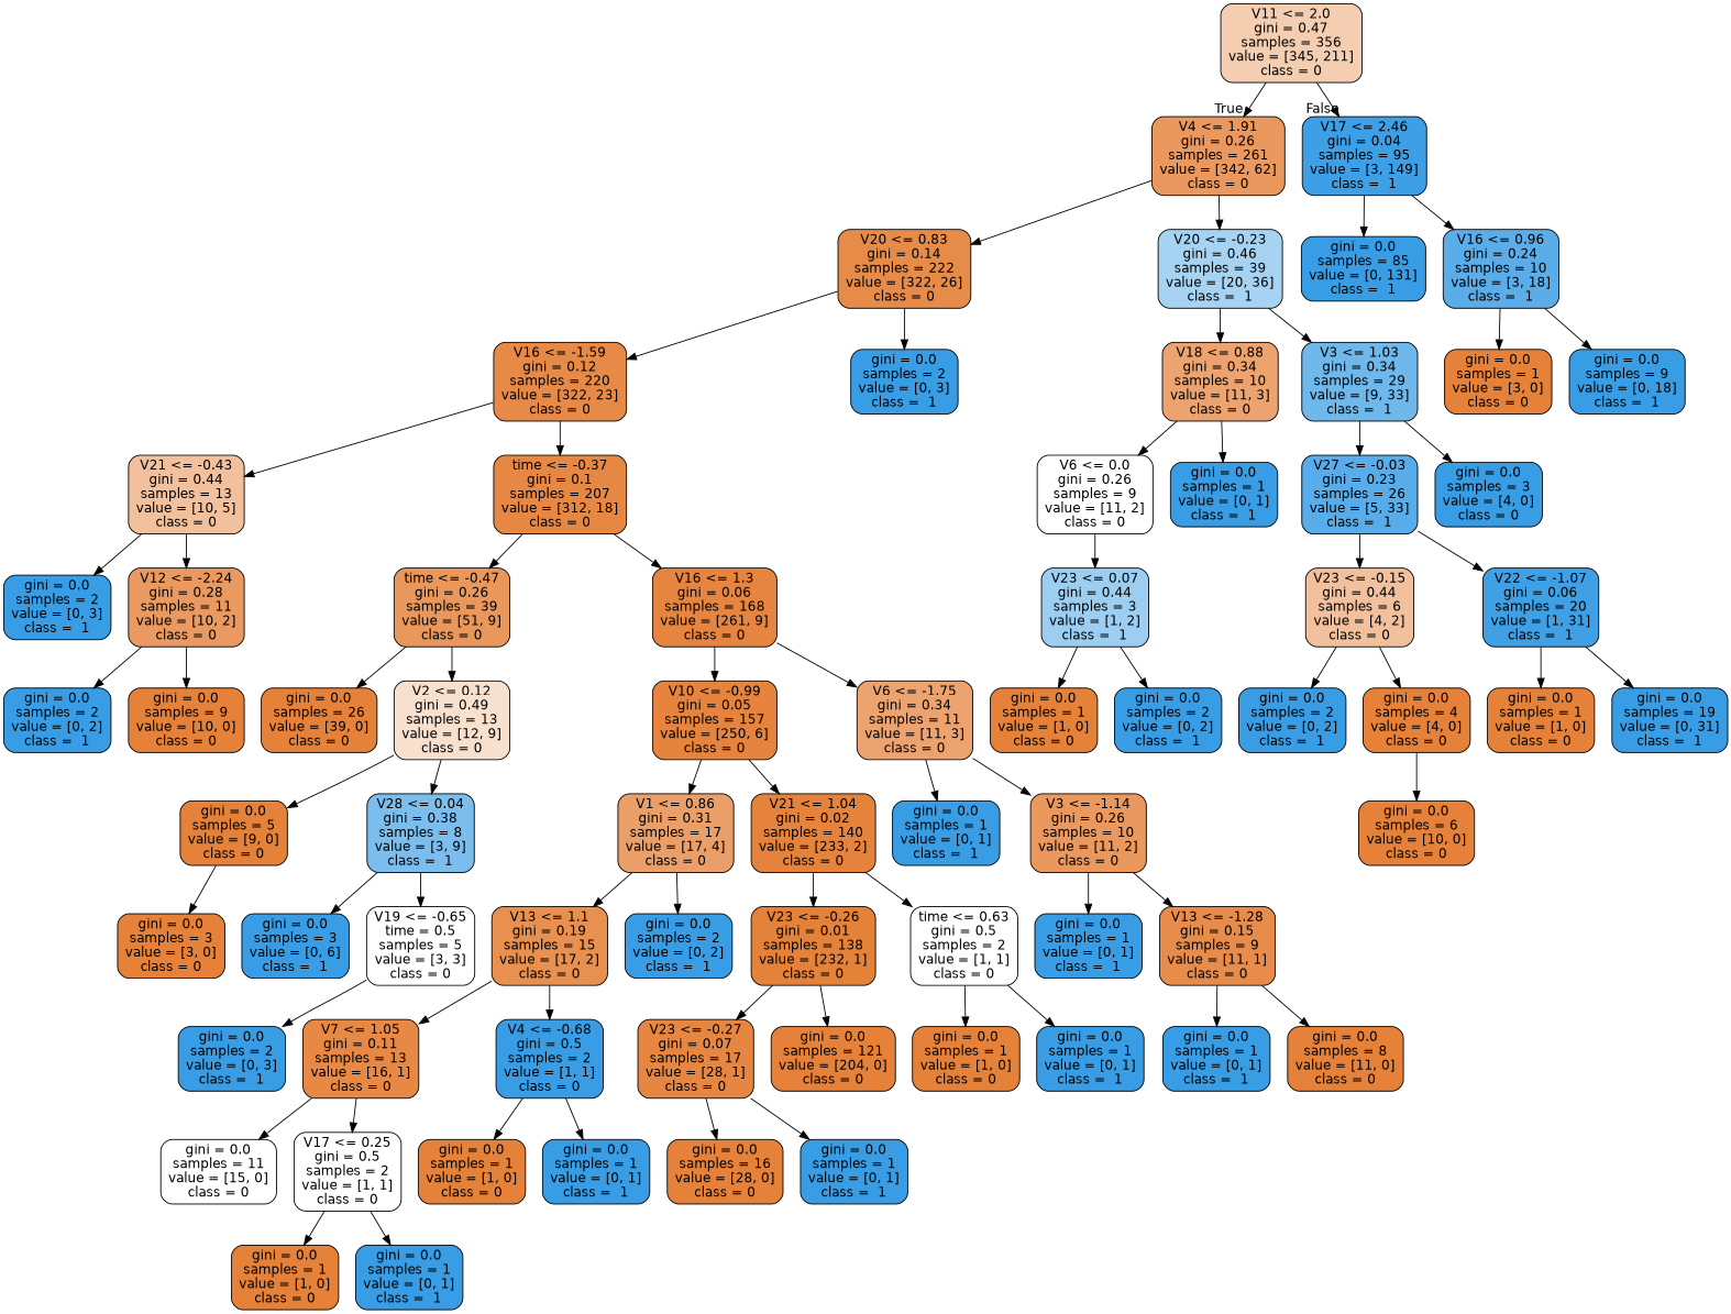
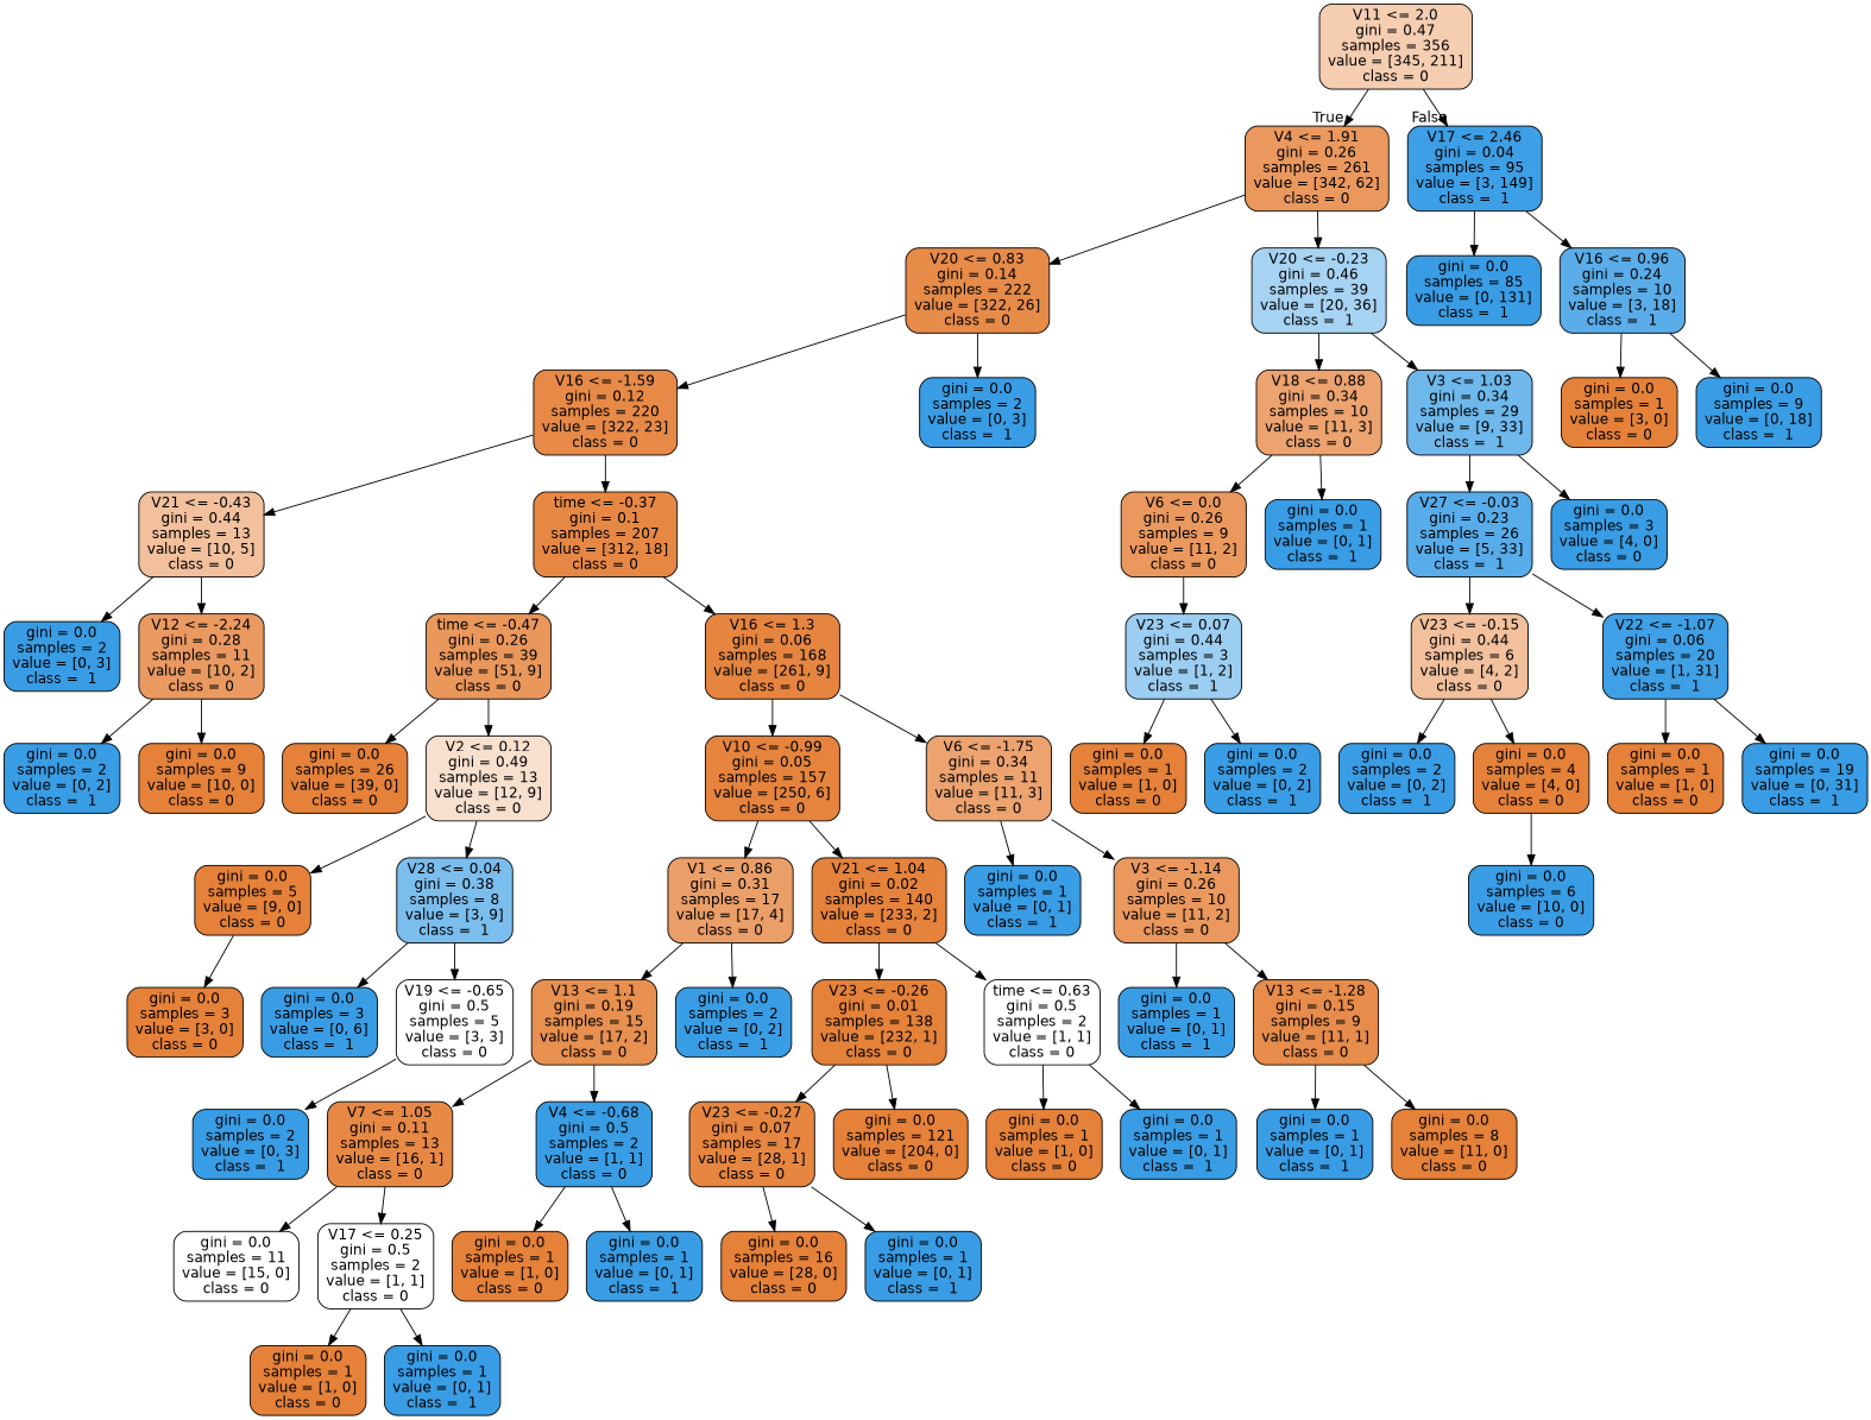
  digraph {
    node [color=black fillcolor="#399de5" fontname=helvetica shape=box style="filled, rounded"]
    edge [fontname=helvetica]
    n1 [fillcolor="#f5ceb2" label="V11 <= 2.0\ngini = 0.47\nsamples = 356\nvalue = [345, 211]\nclass = 0"]
    n2 [fillcolor="#ea985d" label="V4 <= 1.91\ngini = 0.26\nsamples = 261\nvalue = [342, 62]\nclass = 0"]
    n3 [fillcolor="#3d9fe6" label="V17 <= 2.46\ngini = 0.04\nsamples = 95\nvalue = [3, 149]\nclass =  1"]
    n4 [fillcolor="#e78b49" label="V20 <= 0.83\ngini = 0.14\nsamples = 222\nvalue = [322, 26]\nclass = 0"]
    n5 [fillcolor="#a7d3f3" label="V20 <= -0.23\ngini = 0.46\nsamples = 39\nvalue = [20, 36]\nclass =  1"]
    n6 [label="gini = 0.0\nsamples = 85\nvalue = [0, 131]\nclass =  1"]
    n7 [fillcolor="#5aade9" label="V16 <= 0.96\ngini = 0.24\nsamples = 10\nvalue = [3, 18]\nclass =  1"]
    n8 [fillcolor="#e78a47" label="V16 <= -1.59\ngini = 0.12\nsamples = 220\nvalue = [322, 23]\nclass = 0"]
    n9 [label="gini = 0.0\nsamples = 2\nvalue = [0, 3]\nclass =  1"]
    n10 [fillcolor="#eca36f" label="V18 <= 0.88\ngini = 0.34\nsamples = 10\nvalue = [11, 3]\nclass = 0"]
    n11 [fillcolor="#6fb8ec" label="V3 <= 1.03\ngini = 0.34\nsamples = 29\nvalue = [9, 33]\nclass =  1"]
    n12 [fillcolor="#f2c09c" label="V21 <= -0.43\ngini = 0.44\nsamples = 13\nvalue = [10, 5]\nclass = 0"]
    n13 [fillcolor="#e68844" label="time <= -0.37\ngini = 0.1\nsamples = 207\nvalue = [312, 18]\nclass = 0"]
    n14 [label="gini = 0.0\nsamples = 2\nvalue = [0, 3]\nclass =  1"]
    n15 [fillcolor="#ea9a61" label="V12 <= -2.24\ngini = 0.28\nsamples = 11\nvalue = [10, 2]\nclass = 0"]
    n16 [fillcolor="#ea975c" label="time <= -0.47\ngini = 0.26\nsamples = 39\nvalue = [51, 9]\nclass = 0"]
    n17 [fillcolor="#e68540" label="V16 <= 1.3\ngini = 0.06\nsamples = 168\nvalue = [261, 9]\nclass = 0"]
    n18 [label="gini = 0.0\nsamples = 2\nvalue = [0, 2]\nclass =  1"]
    n19 [fillcolor="#e58139" label="gini = 0.0\nsamples = 9\nvalue = [10, 0]\nclass = 0"]
    n20 [fillcolor="#e58139" label="gini = 0.0\nsamples = 26\nvalue = [39, 0]\nclass = 0"]
    n21 [fillcolor="#f8e0ce" label="V2 <= 0.12\ngini = 0.49\nsamples = 13\nvalue = [12, 9]\nclass = 0"]
    n22 [fillcolor="#e6843e" label="V10 <= -0.99\ngini = 0.05\nsamples = 157\nvalue = [250, 6]\nclass = 0"]
    n23 [fillcolor="#eca36f" label="V6 <= -1.75\ngini = 0.34\nsamples = 11\nvalue = [11, 3]\nclass = 0"]
    n24 [fillcolor="#e58139" label="gini = 0.0\nsamples = 5\nvalue = [9, 0]\nclass = 0"]
    n25 [fillcolor="#7bbeee" label="V28 <= 0.04\ngini = 0.38\nsamples = 8\nvalue = [3, 9]\nclass =  1"]
    n26 [fillcolor="#e58139" label="gini = 0.0\nsamples = 3\nvalue = [3, 0]\nclass = 0"]
    n27 [label="gini = 0.0\nsamples = 3\nvalue = [0, 6]\nclass =  1"]
-   n28 [fillcolor="#ffffff" label="V19 <= -0.65\ntime = 0.5\nsamples = 5\nvalue = [3, 3]\nclass = 0"]
+   n28 [fillcolor="#ffffff" label="V19 <= -0.65\ngini = 0.5\nsamples = 5\nvalue = [3, 3]\nclass = 0"]
    n29 [label="gini = 0.0\nsamples = 2\nvalue = [0, 3]\nclass =  1"]
    n30 [fillcolor="#eb9f68" label="V1 <= 0.86\ngini = 0.31\nsamples = 17\nvalue = [17, 4]\nclass = 0"]
    n31 [fillcolor="#e5823b" label="V21 <= 1.04\ngini = 0.02\nsamples = 140\nvalue = [233, 2]\nclass = 0"]
    n32 [label="gini = 0.0\nsamples = 1\nvalue = [0, 1]\nclass =  1"]
    n33 [fillcolor="#ea985d" label="V3 <= -1.14\ngini = 0.26\nsamples = 10\nvalue = [11, 2]\nclass = 0"]
    n34 [fillcolor="#e89050" label="V13 <= 1.1\ngini = 0.19\nsamples = 15\nvalue = [17, 2]\nclass = 0"]
    n35 [label="gini = 0.0\nsamples = 2\nvalue = [0, 2]\nclass =  1"]
    n36 [fillcolor="#e5823a" label="V23 <= -0.26\ngini = 0.01\nsamples = 138\nvalue = [232, 1]\nclass = 0"]
    n37 [fillcolor="#ffffff" label="time <= 0.63\ngini = 0.5\nsamples = 2\nvalue = [1, 1]\nclass = 0"]
    n38 [fillcolor="#e78945" label="V7 <= 1.05\ngini = 0.11\nsamples = 13\nvalue = [16, 1]\nclass = 0"]
    n39 [label="V4 <= -0.68\ngini = 0.5\nsamples = 2\nvalue = [1, 1]\nclass = 0"]
    n40 [fillcolor="#ffffff" label="gini = 0.0\nsamples = 11\nvalue = [15, 0]\nclass = 0"]
    n41 [fillcolor="#ffffff" label="V17 <= 0.25\ngini = 0.5\nsamples = 2\nvalue = [1, 1]\nclass = 0"]
    n42 [fillcolor="#e58139" label="gini = 0.0\nsamples = 1\nvalue = [1, 0]\nclass = 0"]
    n43 [label="gini = 0.0\nsamples = 1\nvalue = [0, 1]\nclass =  1"]
    n44 [fillcolor="#e58139" label="gini = 0.0\nsamples = 1\nvalue = [1, 0]\nclass = 0"]
    n45 [label="gini = 0.0\nsamples = 1\nvalue = [0, 1]\nclass =  1"]
    n46 [fillcolor="#e68640" label="V23 <= -0.27\ngini = 0.07\nsamples = 17\nvalue = [28, 1]\nclass = 0"]
    n47 [fillcolor="#e58139" label="gini = 0.0\nsamples = 121\nvalue = [204, 0]\nclass = 0"]
    n48 [fillcolor="#e58139" label="gini = 0.0\nsamples = 1\nvalue = [1, 0]\nclass = 0"]
    n49 [label="gini = 0.0\nsamples = 1\nvalue = [0, 1]\nclass =  1"]
    n50 [fillcolor="#e58139" label="gini = 0.0\nsamples = 16\nvalue = [28, 0]\nclass = 0"]
    n51 [label="gini = 0.0\nsamples = 1\nvalue = [0, 1]\nclass =  1"]
    n52 [label="gini = 0.0\nsamples = 1\nvalue = [0, 1]\nclass =  1"]
    n53 [fillcolor="#e78c4b" label="V13 <= -1.28\ngini = 0.15\nsamples = 9\nvalue = [11, 1]\nclass = 0"]
    n54 [label="gini = 0.0\nsamples = 1\nvalue = [0, 1]\nclass =  1"]
    n55 [fillcolor="#e58139" label="gini = 0.0\nsamples = 8\nvalue = [11, 0]\nclass = 0"]
-   n56 [fillcolor="#ffffff" label="V6 <= 0.0\ngini = 0.26\nsamples = 9\nvalue = [11, 2]\nclass = 0"]
+   n56 [fillcolor="#ea985d" label="V6 <= 0.0\ngini = 0.26\nsamples = 9\nvalue = [11, 2]\nclass = 0"]
    n57 [label="gini = 0.0\nsamples = 1\nvalue = [0, 1]\nclass =  1"]
    n58 [fillcolor="#57ace9" label="V27 <= -0.03\ngini = 0.23\nsamples = 26\nvalue = [5, 33]\nclass =  1"]
    n59 [label="gini = 0.0\nsamples = 3\nvalue = [4, 0]\nclass = 0"]
    n60 [fillcolor="#9ccef2" label="V23 <= 0.07\ngini = 0.44\nsamples = 3\nvalue = [1, 2]\nclass =  1"]
    n61 [fillcolor="#e58139" label="gini = 0.0\nsamples = 1\nvalue = [1, 0]\nclass = 0"]
    n62 [label="gini = 0.0\nsamples = 2\nvalue = [0, 2]\nclass =  1"]
-   n63 [fillcolor="#e58139" label="gini = 0.0\nsamples = 6\nvalue = [10, 0]\nclass = 0"]
+   n63 [label="gini = 0.0\nsamples = 6\nvalue = [10, 0]\nclass = 0"]
    n64 [fillcolor="#f2c09c" label="V23 <= -0.15\ngini = 0.44\nsamples = 6\nvalue = [4, 2]\nclass = 0"]
    n65 [fillcolor="#3fa0e6" label="V22 <= -1.07\ngini = 0.06\nsamples = 20\nvalue = [1, 31]\nclass =  1"]
    n66 [label="gini = 0.0\nsamples = 2\nvalue = [0, 2]\nclass =  1"]
    n67 [fillcolor="#e58139" label="gini = 0.0\nsamples = 4\nvalue = [4, 0]\nclass = 0"]
    n68 [fillcolor="#e58139" label="gini = 0.0\nsamples = 1\nvalue = [1, 0]\nclass = 0"]
    n69 [label="gini = 0.0\nsamples = 19\nvalue = [0, 31]\nclass =  1"]
    n70 [fillcolor="#e58139" label="gini = 0.0\nsamples = 1\nvalue = [3, 0]\nclass = 0"]
    n71 [label="gini = 0.0\nsamples = 9\nvalue = [0, 18]\nclass =  1"]
    n1 -> n2 [headlabel=True labelangle=45 labeldistance=2.5]
    n1 -> n3 [headlabel=False labelangle=-45 labeldistance=2.5]
    n2 -> n4
    n2 -> n5
    n3 -> n6
    n3 -> n7
    n4 -> n8
    n4 -> n9
    n5 -> n10
    n5 -> n11
    n7 -> n70
    n7 -> n71
    n8 -> n12
    n8 -> n13
    n10 -> n56
    n10 -> n57
    n11 -> n58
    n11 -> n59
    n12 -> n14
    n12 -> n15
    n13 -> n16
    n13 -> n17
    n15 -> n18
    n15 -> n19
    n16 -> n20
    n16 -> n21
    n17 -> n22
    n17 -> n23
    n21 -> n24
    n21 -> n25
    n22 -> n30
    n22 -> n31
    n23 -> n32
    n23 -> n33
    n24 -> n26
    n25 -> n27
    n25 -> n28
    n28 -> n29
    n30 -> n34
    n30 -> n35
    n31 -> n36
    n31 -> n37
    n33 -> n52
    n33 -> n53
    n34 -> n38
    n34 -> n39
    n36 -> n46
    n36 -> n47
    n37 -> n48
    n37 -> n49
    n38 -> n40
    n38 -> n41
    n39 -> n42
    n39 -> n43
    n41 -> n44
    n41 -> n45
    n46 -> n50
    n46 -> n51
    n53 -> n54
    n53 -> n55
    n56 -> n60
    n58 -> n64
    n58 -> n65
    n60 -> n61
    n60 -> n62
    n64 -> n66
    n64 -> n67
    n65 -> n68
    n65 -> n69
    n67 -> n63
  }
